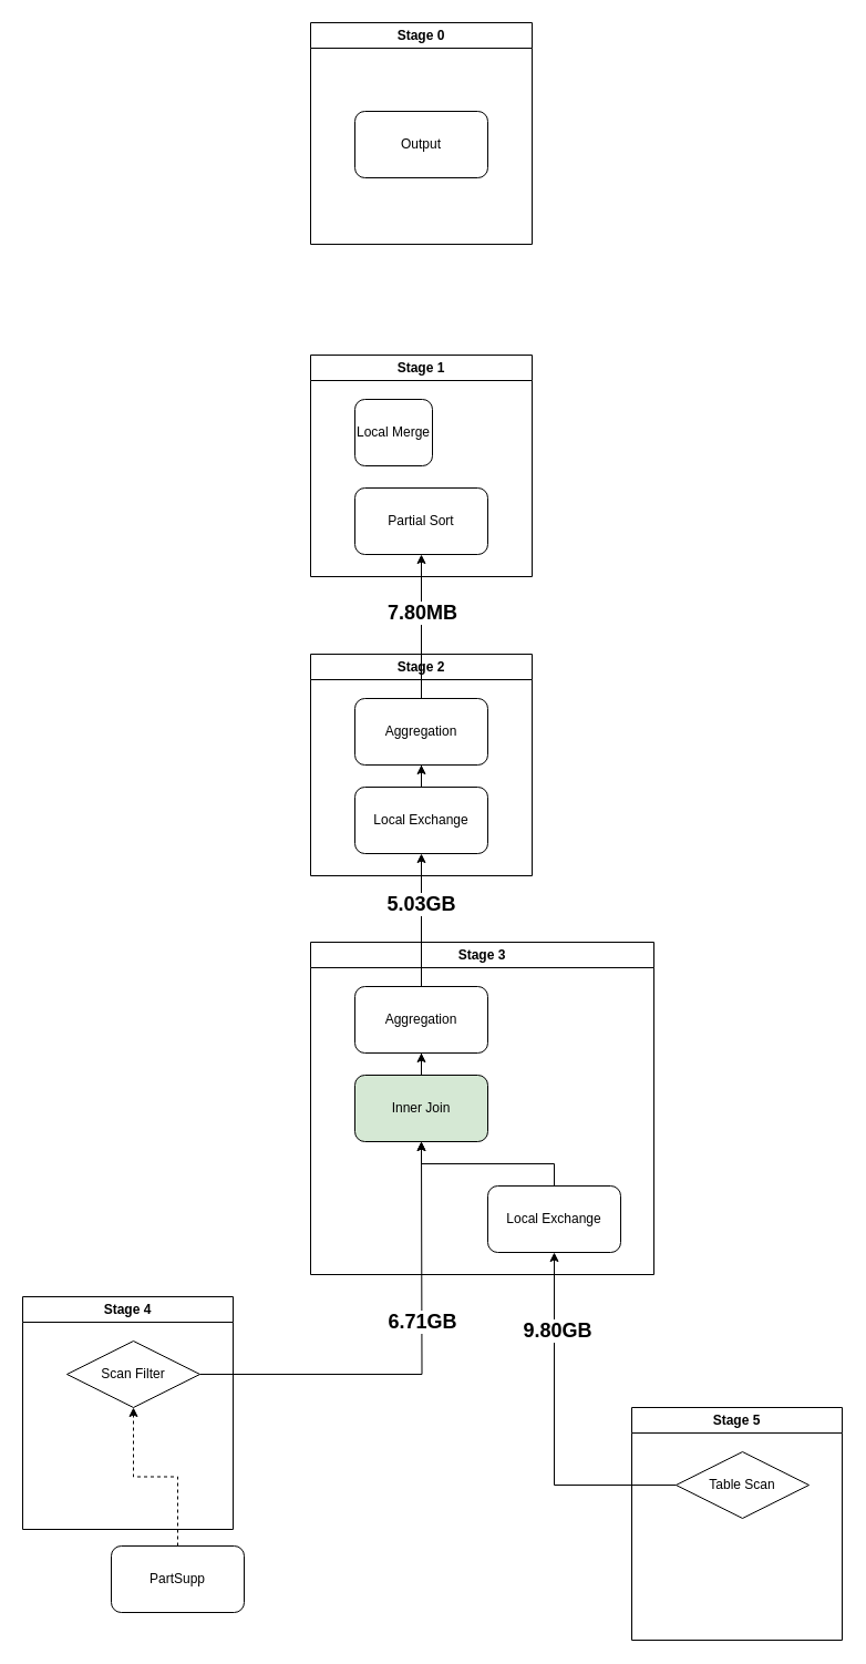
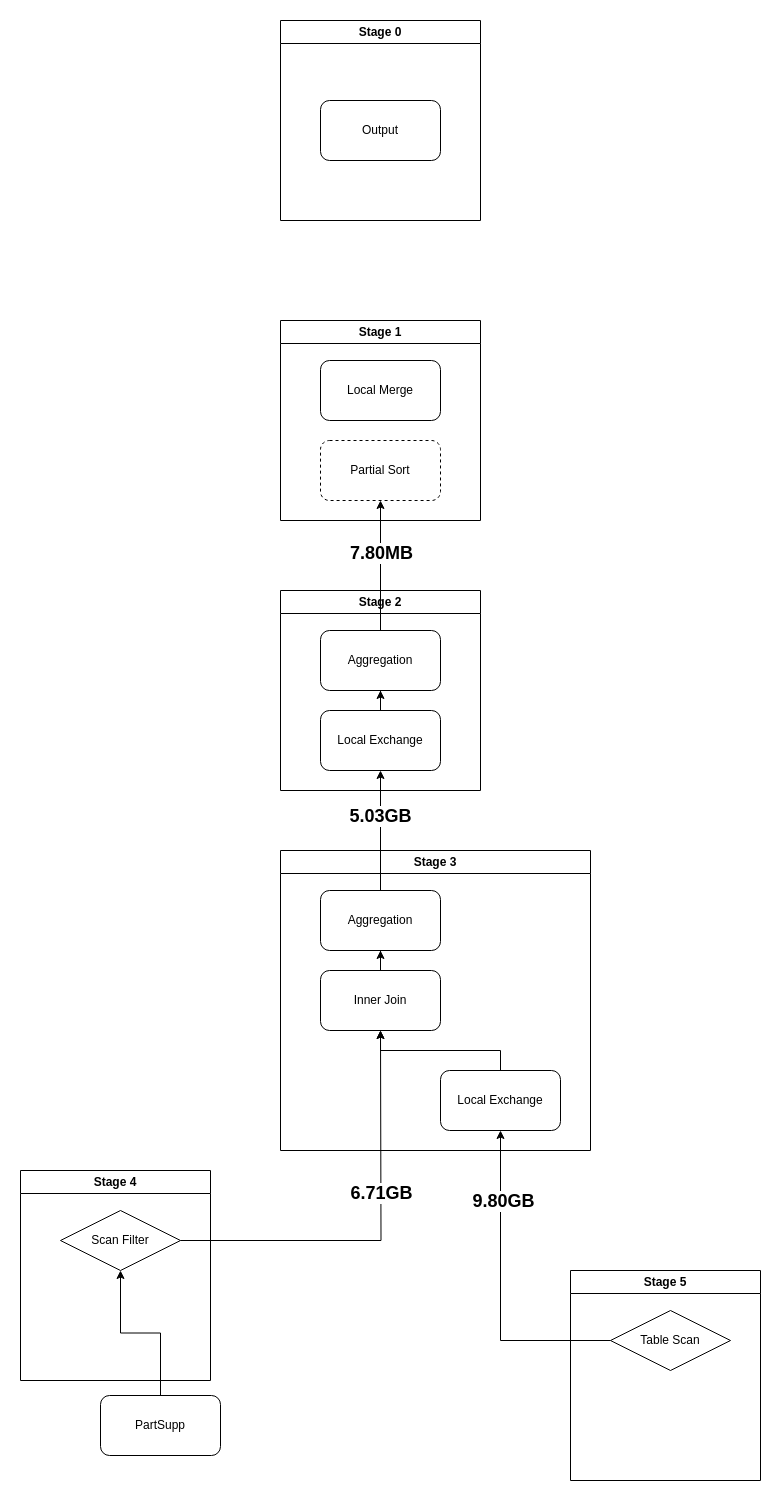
  <mxCell id="0" />
  <mxCell id="1" parent="0" />
  <mxCell id="2" value="Stage 0" style="swimlane;whiteSpace=wrap;html=1;" vertex="1" parent="1"><mxGeometry x="280" y="20" width="200" height="200" as="geometry" /></mxCell>
  <mxCell id="3" value="Output" style="rounded=1;whiteSpace=wrap;html=1;" vertex="1" parent="2"><mxGeometry x="40" y="80" width="120" height="60" as="geometry" /></mxCell>
  <mxCell id="4" value="Stage 1" style="swimlane;whiteSpace=wrap;html=1;" vertex="1" parent="1"><mxGeometry x="280" y="320" width="200" height="200" as="geometry" /></mxCell>
- <mxCell id="5" value="Local Merge" style="rounded=1;whiteSpace=wrap;html=1;" vertex="1" parent="4"><mxGeometry x="40" y="40" width="70" height="60" as="geometry" /></mxCell>
- <mxCell id="6" value="Partial Sort" style="rounded=1;whiteSpace=wrap;html=1;" vertex="1" parent="4"><mxGeometry x="40" y="120" width="120" height="60" as="geometry" /></mxCell>
+ <mxCell id="5" value="Local Merge" style="rounded=1;whiteSpace=wrap;html=1;" vertex="1" parent="4"><mxGeometry x="40" y="40" width="120" height="60" as="geometry" /></mxCell>
+ <mxCell id="6" value="Partial Sort" style="rounded=1;whiteSpace=wrap;html=1;dashed=1;" vertex="1" parent="4"><mxGeometry x="40" y="120" width="120" height="60" as="geometry" /></mxCell>
  <mxCell id="7" value="Stage 2" style="swimlane;whiteSpace=wrap;html=1;" vertex="1" parent="1"><mxGeometry x="280" y="590" width="200" height="200" as="geometry" /></mxCell>
  <mxCell id="8" value="Aggregation" style="rounded=1;whiteSpace=wrap;html=1;" vertex="1" parent="7"><mxGeometry x="40" y="40" width="120" height="60" as="geometry" /></mxCell>
  <mxCell id="9" style="edgeStyle=orthogonalEdgeStyle;rounded=0;orthogonalLoop=1;jettySize=auto;html=1;" edge="1" parent="7" source="10" target="8"><mxGeometry relative="1" as="geometry" /></mxCell>
  <mxCell id="10" value="Local Exchange" style="rounded=1;whiteSpace=wrap;html=1;" vertex="1" parent="7"><mxGeometry x="40" y="120" width="120" height="60" as="geometry" /></mxCell>
  <mxCell id="11" value="Stage 3" style="swimlane;whiteSpace=wrap;html=1;" vertex="1" parent="1"><mxGeometry x="280" y="850" width="310" height="300" as="geometry" /></mxCell>
  <mxCell id="12" value="Aggregation" style="rounded=1;whiteSpace=wrap;html=1;" vertex="1" parent="11"><mxGeometry x="40" y="40" width="120" height="60" as="geometry" /></mxCell>
  <mxCell id="13" style="edgeStyle=orthogonalEdgeStyle;rounded=0;orthogonalLoop=1;jettySize=auto;html=1;" edge="1" parent="11" source="14" target="12"><mxGeometry relative="1" as="geometry" /></mxCell>
- <mxCell id="14" value="Inner Join" style="rounded=1;whiteSpace=wrap;html=1;fillColor=#d5e8d4;" vertex="1" parent="11"><mxGeometry x="40" y="120" width="120" height="60" as="geometry" /></mxCell>
+ <mxCell id="14" value="Inner Join" style="rounded=1;whiteSpace=wrap;html=1;" vertex="1" parent="11"><mxGeometry x="40" y="120" width="120" height="60" as="geometry" /></mxCell>
  <mxCell id="15" style="edgeStyle=orthogonalEdgeStyle;rounded=0;orthogonalLoop=1;jettySize=auto;html=1;entryX=0.5;entryY=1;entryDx=0;entryDy=0;" edge="1" parent="11" source="16" target="14"><mxGeometry relative="1" as="geometry" /></mxCell>
  <mxCell id="16" value="Local Exchange" style="rounded=1;whiteSpace=wrap;html=1;" vertex="1" parent="11"><mxGeometry x="160" y="220" width="120" height="60" as="geometry" /></mxCell>
  <mxCell id="17" value="Stage 5" style="swimlane;whiteSpace=wrap;html=1;" vertex="1" parent="1"><mxGeometry x="570" y="1270" width="190" height="210" as="geometry" /></mxCell>
  <mxCell id="18" value="Table Scan" style="rhombus;whiteSpace=wrap;html=1;" vertex="1" parent="17"><mxGeometry x="40" y="40" width="120" height="60" as="geometry" /></mxCell>
  <mxCell id="19" value="Stage 4" style="swimlane;whiteSpace=wrap;html=1;" vertex="1" parent="1"><mxGeometry x="20" y="1170" width="190" height="210" as="geometry" /></mxCell>
  <mxCell id="20" style="edgeStyle=orthogonalEdgeStyle;rounded=0;orthogonalLoop=1;jettySize=auto;html=1;" edge="1" parent="19" source="22"><mxGeometry relative="1" as="geometry"><mxPoint x="360" y="-140" as="targetPoint" /></mxGeometry></mxCell>
  <mxCell id="21" value="&lt;b&gt;&lt;font style=&quot;font-size: 18px;&quot;&gt;6.71GB&lt;/font&gt;&lt;/b&gt;" style="edgeLabel;html=1;align=center;verticalAlign=middle;resizable=0;points=[];" vertex="1" connectable="0" parent="20"><mxGeometry x="0.208" relative="1" as="geometry"><mxPoint as="offset" /></mxGeometry></mxCell>
  <mxCell id="22" value="Scan Filter" style="rhombus;whiteSpace=wrap;html=1;" vertex="1" parent="19"><mxGeometry x="40" y="40" width="120" height="60" as="geometry" /></mxCell>
- <mxCell id="23" style="edgeStyle=orthogonalEdgeStyle;rounded=0;orthogonalLoop=1;jettySize=auto;html=1;entryX=0.5;entryY=1;entryDx=0;entryDy=0;dashed=1;" edge="1" parent="1" source="24" target="22"><mxGeometry relative="1" as="geometry" /></mxCell>
+ <mxCell id="23" style="edgeStyle=orthogonalEdgeStyle;rounded=0;orthogonalLoop=1;jettySize=auto;html=1;entryX=0.5;entryY=1;entryDx=0;entryDy=0;" edge="1" parent="1" source="24" target="22"><mxGeometry relative="1" as="geometry" /></mxCell>
  <mxCell id="24" value="PartSupp" style="rounded=1;whiteSpace=wrap;html=1;" vertex="1" parent="1"><mxGeometry x="100" y="1395" width="120" height="60" as="geometry" /></mxCell>
  <mxCell id="25" style="edgeStyle=orthogonalEdgeStyle;rounded=0;orthogonalLoop=1;jettySize=auto;html=1;entryX=0.5;entryY=1;entryDx=0;entryDy=0;" edge="1" parent="1" source="18" target="16"><mxGeometry relative="1" as="geometry" /></mxCell>
  <mxCell id="26" value="&lt;b&gt;&lt;font style=&quot;font-size: 18px;&quot;&gt;9.80GB&lt;/font&gt;&lt;/b&gt;" style="edgeLabel;html=1;align=center;verticalAlign=middle;resizable=0;points=[];" vertex="1" connectable="0" parent="25"><mxGeometry x="0.565" y="-2" relative="1" as="geometry"><mxPoint as="offset" /></mxGeometry></mxCell>
  <mxCell id="27" style="edgeStyle=orthogonalEdgeStyle;rounded=0;orthogonalLoop=1;jettySize=auto;html=1;entryX=0.5;entryY=1;entryDx=0;entryDy=0;" edge="1" parent="1" source="12" target="10"><mxGeometry relative="1" as="geometry" /></mxCell>
  <mxCell id="28" value="&lt;b&gt;&lt;font style=&quot;font-size: 18px;&quot;&gt;5.03GB&lt;/font&gt;&lt;/b&gt;" style="edgeLabel;html=1;align=center;verticalAlign=middle;resizable=0;points=[];" vertex="1" connectable="0" parent="27"><mxGeometry x="0.257" y="1" relative="1" as="geometry"><mxPoint as="offset" /></mxGeometry></mxCell>
  <mxCell id="29" style="edgeStyle=orthogonalEdgeStyle;rounded=0;orthogonalLoop=1;jettySize=auto;html=1;" edge="1" parent="1" source="8" target="6"><mxGeometry relative="1" as="geometry" /></mxCell>
  <mxCell id="30" value="&lt;b&gt;&lt;font style=&quot;font-size: 18px;&quot;&gt;7.80MB&lt;/font&gt;&lt;/b&gt;" style="edgeLabel;html=1;align=center;verticalAlign=middle;resizable=0;points=[];" vertex="1" connectable="0" parent="29"><mxGeometry x="0.206" relative="1" as="geometry"><mxPoint as="offset" /></mxGeometry></mxCell>
